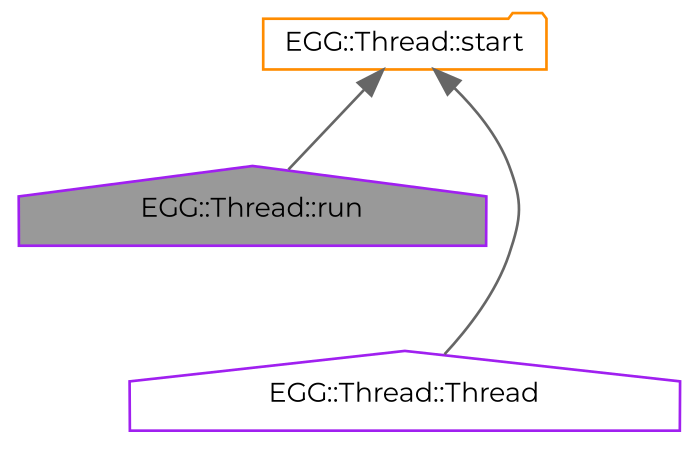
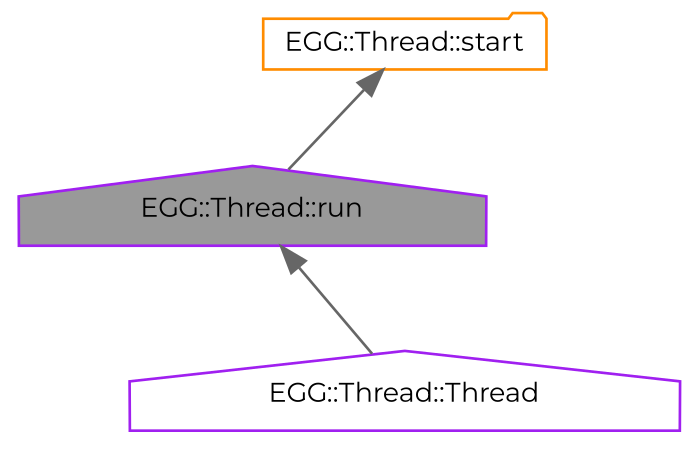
  digraph {
    fontname=Montserrat
    rankdir=TB
    node [color=purple fillcolor=white fontname=Montserrat fontsize=10 shape=house style=filled]
    edge [color=gray40 dir=back fontname=Montserrat fontsize=10 labelfontname=FreeMono labelfontsize=10 style=solid]
    n1 [fillcolor=grey60 fontcolor=black height=0.2 label="EGG::Thread::run" width=0.4]
    n2 [color=darkorange height=0.2 label="EGG::Thread::start" shape=folder width=0.4]
    n3 [height=0.2 label="EGG::Thread::Thread" width=0.4]
    n2 -> n1
-   n2 -> n3
+   n1 -> n3
  }
